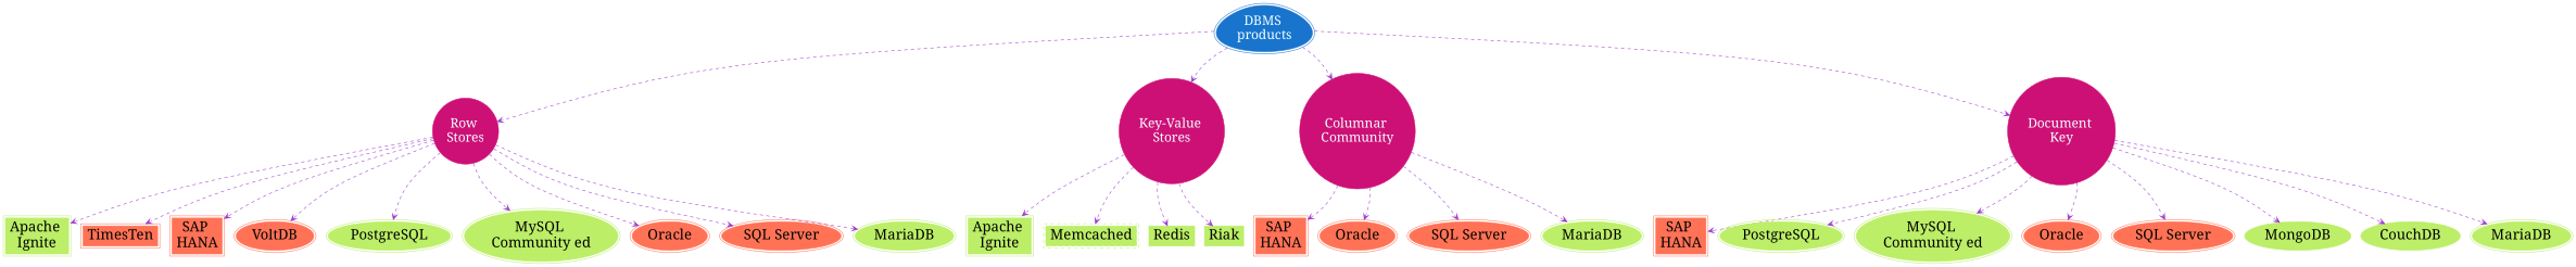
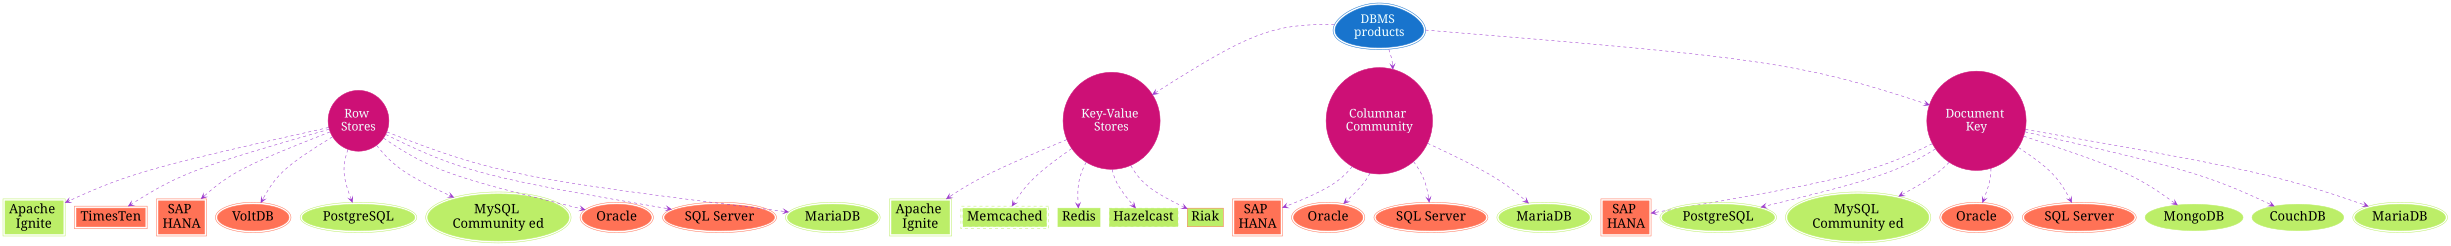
  digraph {
    fontname="Noto Serif"
    splines=curved
    node [color=darkolivegreen2 fontname="Noto Serif" fontsize=26 shape=oval style=filled fillcolor=darkolivegreen2 peripheries=2]
    edge [arrowhead=vee color=darkorchid fontname="Noto Serif" style=dashed]
    n1 [color=deeppink3 fontcolor=azure fontsize=24 label="Row \nStores" shape=Mcircle fillcolor="" peripheries=""]
    n2 [color=deeppink3 fontcolor=azure fontsize=24 label="Key-Value \nStores" shape=Mcircle fillcolor="" peripheries=""]
    n3 [color=deeppink3 fontcolor=azure fontsize=24 label="Columnar \nCommunity" shape=Mcircle fillcolor="" peripheries=""]
    n4 [color=deeppink3 fontcolor=azure fontsize=24 label="Document \nKey" shape=Mcircle fillcolor="" peripheries=""]
    n5 [label="Apache \nIgnite" shape=box]
    n6 [color=coral1 fillcolor=coral1 label=TimesTen shape=box]
    n7 [color=coral1 fillcolor=coral1 label="SAP \nHANA" shape=box]
    n8 [color=coral1 fillcolor=coral1 label=VoltDB shape=ellipse]
    n9 [label=PostgreSQL]
    n10 [label="MySQL \nCommunity ed"]
    n11 [color=coral1 fillcolor=coral1 label=Oracle]
    n12 [color=coral1 fillcolor=coral1 label="SQL Server"]
    n13 [label=MariaDB]
    n14 [label="Apache \nIgnite" shape=box]
    n15 [label=Memcached shape=box style="filled,dashed"]
    n16 [label=Redis peripheries=1 shape=box]
-   n18 [label=Riak peripheries=1 shape=box]
+   n17 [label=Hazelcast peripheries=1 shape=box style="filled,dashed"]
+   n18 [color=coral1 label=Riak peripheries=1 shape=box]
    n19 [color=coral1 fillcolor=coral1 label="SAP \nHANA" shape=box]
    n20 [color=coral1 fillcolor=coral1 label=Oracle]
    n21 [color=coral1 fillcolor=coral1 label="SQL Server"]
    n22 [label=MariaDB]
    n23 [color=coral1 fillcolor=coral1 label="SAP \nHANA" shape=box]
    n24 [label=PostgreSQL]
    n25 [label="MySQL \nCommunity ed"]
    n26 [color=coral1 fillcolor=coral1 label=Oracle]
    n27 [color=coral1 fillcolor=coral1 label="SQL Server"]
    n28 [label=MongoDB peripheries=1]
    n29 [label=CouchDB peripheries=1]
    n30 [label=MariaDB]
    n31 [color=dodgerblue3 fontcolor=azure fontsize=24 label="DBMS \nproducts" shape=egg fillcolor=""]
    subgraph sub_1 {
      rank=same
      n1
      n2
    }
    subgraph sub_2 {
      rank=same
      n3
      n4
    }
    n1 -> n5
    n1 -> n6
    n1 -> n7
    n1 -> n8
    n1 -> n9
    n1 -> n10
    n1 -> n11
    n1 -> n12
    n1 -> n13
    n2 -> n14
    n2 -> n15
    n2 -> n16
+   n2 -> n17
    n2 -> n18
    n3 -> n19
    n3 -> n20
    n3 -> n21
    n3 -> n22
    n4 -> n23
    n4 -> n24
    n4 -> n25
    n4 -> n26
    n4 -> n27
    n4 -> n28
    n4 -> n29
    n4 -> n30
-   n31 -> n1
    n31 -> n2
    n31 -> n3
    n31 -> n4
  }
